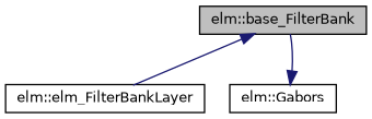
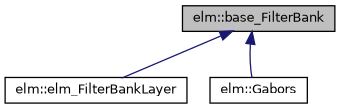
  digraph {
    node [color=black fillcolor=white fontname=Helvetica fontsize=10 shape=record style=filled]
    edge [color=midnightblue dir=back fontname=Helvetica fontsize=10 labelfontname=Helvetica labelfontsize=10 style=solid]
    n1 [fillcolor=grey75 fontcolor=black height=0.2 label="elm::base_FilterBank" width=0.4]
    n2 [height=0.2 label="elm::elm_FilterBankLayer" width=0.4]
    n3 [height=0.2 label="elm::Gabors" width=0.4]
    n1 -> n2
-   n3 -> n1
+   n1 -> n3
  }
